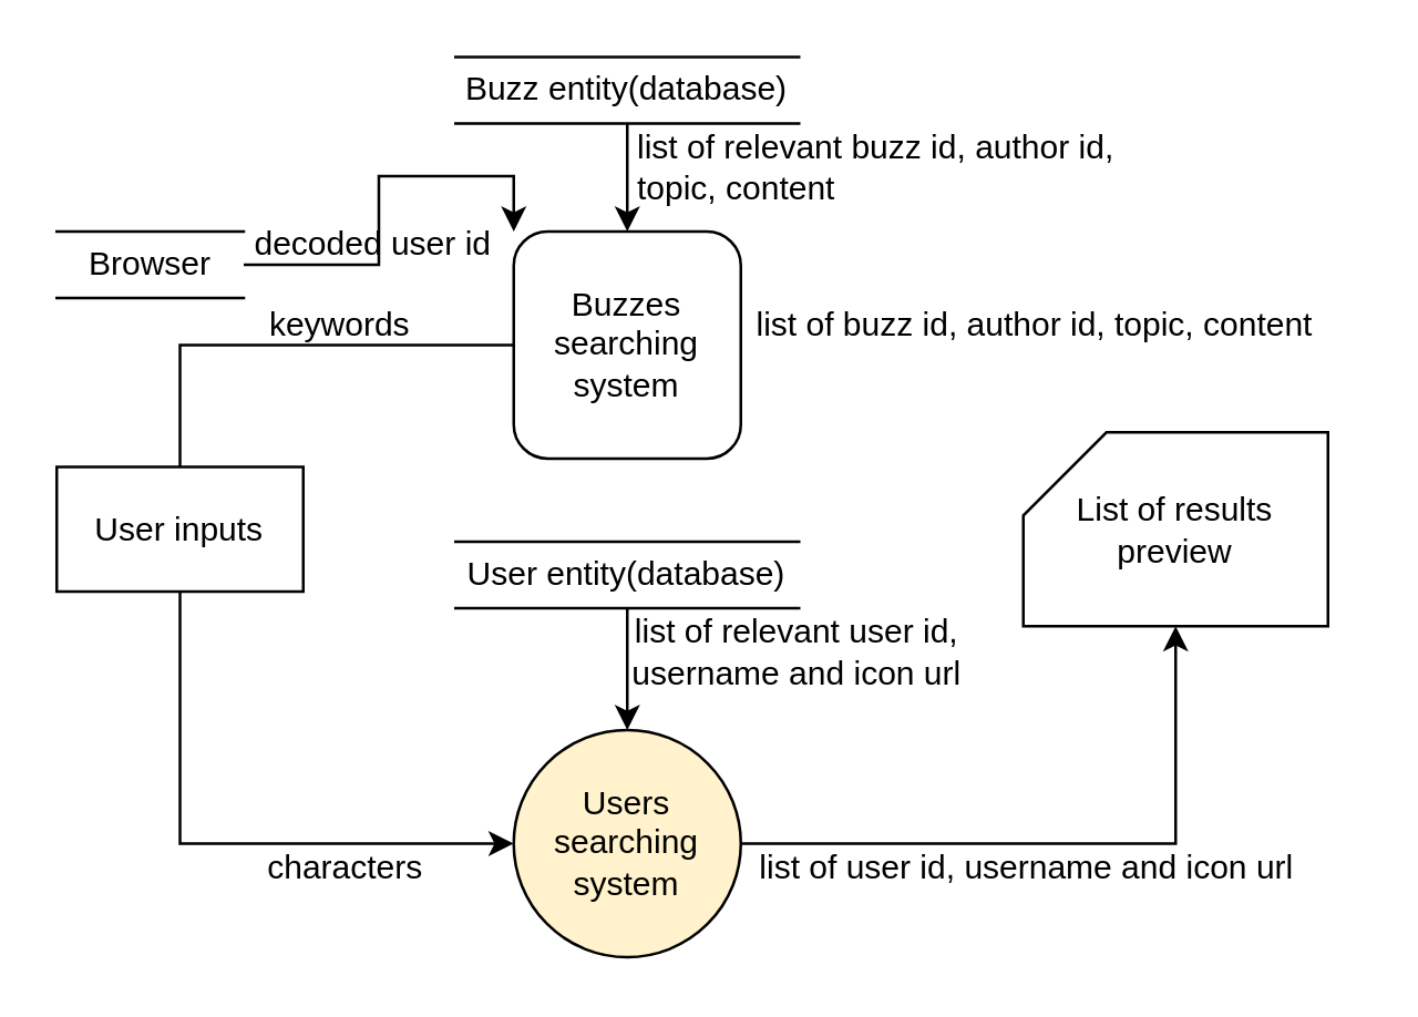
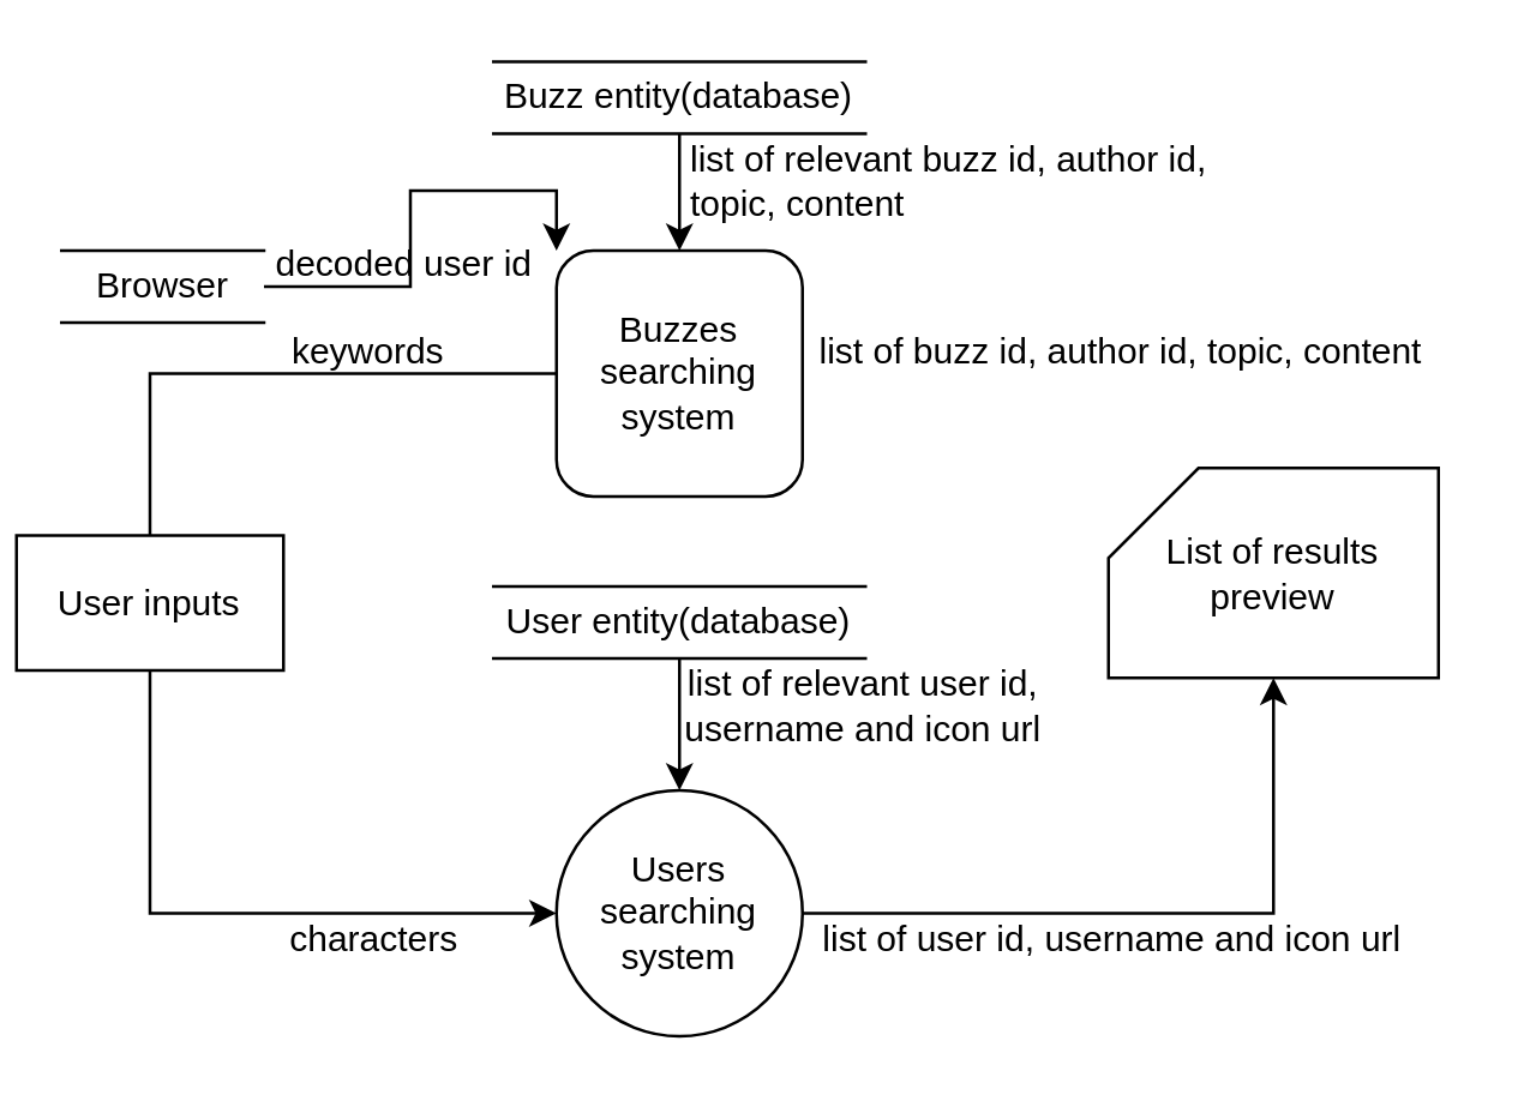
  <mxCell id="0" />
  <mxCell id="1" parent="0" />
  <mxCell id="2" value="Buzzes searching system" style="whiteSpace=wrap;html=1;aspect=fixed;rounded=1;" parent="1" vertex="1"><mxGeometry x="185" y="83" width="82" height="82" as="geometry" /></mxCell>
  <mxCell id="3" style="edgeStyle=orthogonalEdgeStyle;rounded=0;orthogonalLoop=1;jettySize=auto;html=1;exitX=0.5;exitY=1;exitDx=0;exitDy=0;" parent="1" source="4" target="2" edge="1"><mxGeometry relative="1" as="geometry" /></mxCell>
  <mxCell id="4" value="Buzz entity(database)" style="shape=partialRectangle;whiteSpace=wrap;html=1;left=0;right=0;fillColor=none;" parent="1" vertex="1"><mxGeometry x="164" y="20" width="124" height="24" as="geometry" /></mxCell>
  <mxCell id="5" value="List of results preview" style="shape=card;whiteSpace=wrap;html=1;" parent="1" vertex="1"><mxGeometry x="369" y="155.5" width="110" height="70" as="geometry" /></mxCell>
  <mxCell id="6" value="keywords" style="text;html=1;align=center;verticalAlign=middle;resizable=0;points=[];autosize=1;strokeColor=none;fillColor=none;" parent="1" vertex="1"><mxGeometry x="87" y="104" width="69" height="26" as="geometry" /></mxCell>
  <mxCell id="7" value="list of relevant&amp;nbsp;buzz id, author id,&lt;br&gt;topic, content" style="text;html=1;align=left;verticalAlign=middle;resizable=0;points=[];autosize=1;strokeColor=none;fillColor=none;" parent="1" vertex="1"><mxGeometry x="227.5" y="40" width="190" height="40" as="geometry" /></mxCell>
  <mxCell id="8" style="edgeStyle=orthogonalEdgeStyle;rounded=0;orthogonalLoop=1;jettySize=auto;html=1;exitX=0.5;exitY=0;exitDx=0;exitDy=0;entryX=0;entryY=0.5;entryDx=0;entryDy=0;endArrow=none;" parent="1" source="10" target="2" edge="1"><mxGeometry relative="1" as="geometry" /></mxCell>
  <mxCell id="9" style="edgeStyle=orthogonalEdgeStyle;rounded=0;orthogonalLoop=1;jettySize=auto;html=1;exitX=0.5;exitY=1;exitDx=0;exitDy=0;entryX=0;entryY=0.5;entryDx=0;entryDy=0;" parent="1" source="10" target="12" edge="1"><mxGeometry relative="1" as="geometry" /></mxCell>
- <mxCell id="10" value="User inputs" style="rounded=0;whiteSpace=wrap;html=1;" parent="1" vertex="1"><mxGeometry x="20" y="168" width="89" height="45" as="geometry" /></mxCell>
+ <mxCell id="10" value="User inputs" style="rounded=0;whiteSpace=wrap;html=1;" parent="1" vertex="1"><mxGeometry x="5" y="178" width="89" height="45" as="geometry" /></mxCell>
  <mxCell id="11" style="edgeStyle=orthogonalEdgeStyle;rounded=0;orthogonalLoop=1;jettySize=auto;html=1;exitX=1;exitY=0.5;exitDx=0;exitDy=0;entryX=0.5;entryY=1;entryDx=0;entryDy=0;entryPerimeter=0;" parent="1" source="12" target="5" edge="1"><mxGeometry relative="1" as="geometry"><mxPoint x="422.89" y="295.65" as="targetPoint" /></mxGeometry></mxCell>
- <mxCell id="12" value="Users searching system" style="ellipse;whiteSpace=wrap;html=1;aspect=fixed;fillColor=#fff2cc;" parent="1" vertex="1"><mxGeometry x="185" y="263" width="82" height="82" as="geometry" /></mxCell>
+ <mxCell id="12" value="Users searching system" style="ellipse;whiteSpace=wrap;html=1;aspect=fixed;" parent="1" vertex="1"><mxGeometry x="185" y="263" width="82" height="82" as="geometry" /></mxCell>
  <mxCell id="13" style="edgeStyle=orthogonalEdgeStyle;rounded=0;orthogonalLoop=1;jettySize=auto;html=1;exitX=0.5;exitY=1;exitDx=0;exitDy=0;entryX=0.5;entryY=0;entryDx=0;entryDy=0;" parent="1" source="14" target="12" edge="1"><mxGeometry relative="1" as="geometry" /></mxCell>
  <mxCell id="14" value="User entity(database)" style="shape=partialRectangle;whiteSpace=wrap;html=1;left=0;right=0;fillColor=none;" parent="1" vertex="1"><mxGeometry x="164" y="195" width="124" height="24" as="geometry" /></mxCell>
  <mxCell id="15" value="characters" style="text;html=1;align=center;verticalAlign=middle;resizable=0;points=[];autosize=1;strokeColor=none;fillColor=none;" parent="1" vertex="1"><mxGeometry x="87" y="300" width="74" height="26" as="geometry" /></mxCell>
  <mxCell id="16" style="edgeStyle=orthogonalEdgeStyle;rounded=0;orthogonalLoop=1;jettySize=auto;html=1;exitX=1;exitY=0.5;exitDx=0;exitDy=0;entryX=0;entryY=0;entryDx=0;entryDy=0;" parent="1" source="17" target="2" edge="1"><mxGeometry relative="1" as="geometry" /></mxCell>
  <mxCell id="17" value="Browser" style="shape=partialRectangle;whiteSpace=wrap;html=1;left=0;right=0;fillColor=none;" parent="1" vertex="1"><mxGeometry x="20" y="83" width="67.5" height="24" as="geometry" /></mxCell>
  <mxCell id="18" value="decoded user id" style="text;html=1;align=center;verticalAlign=middle;resizable=0;points=[];autosize=1;strokeColor=none;fillColor=none;" parent="1" vertex="1"><mxGeometry x="82" y="75" width="103" height="26" as="geometry" /></mxCell>
  <mxCell id="19" value="list of buzz id, author id,&amp;nbsp;topic, content" style="text;html=1;align=left;verticalAlign=middle;resizable=0;points=[];autosize=1;strokeColor=none;fillColor=none;" parent="1" vertex="1"><mxGeometry x="271" y="104" width="219" height="26" as="geometry" /></mxCell>
  <mxCell id="20" value="list of user id, username and icon url" style="text;html=1;align=center;verticalAlign=middle;resizable=0;points=[];autosize=1;strokeColor=none;fillColor=none;" vertex="1" parent="1"><mxGeometry x="264" y="300" width="211" height="26" as="geometry" /></mxCell>
  <mxCell id="21" value="list of relevant user id,&lt;br&gt;username and icon url" style="text;html=1;align=center;verticalAlign=middle;resizable=0;points=[];autosize=1;strokeColor=none;fillColor=none;" vertex="1" parent="1"><mxGeometry x="218" y="215" width="137" height="40" as="geometry" /></mxCell>
